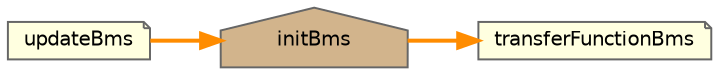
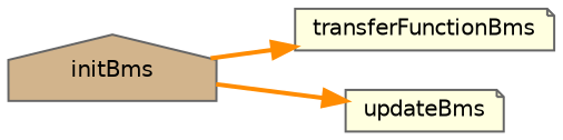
  digraph {
    rankdir=RL
    node [color=grey40 fillcolor=lightyellow fontname=Helvetica fontsize=10 shape=note style=filled]
    edge [color=darkorange dir=back fontname=Helvetica fontsize=10 labelfontname=Helvetica labelfontsize=10 style=bold]
    n1 [color=gray40 fontcolor=black height=0.2 label=transferFunctionBms width=0.4]
    n2 [fillcolor=tan height=0.2 label=initBms shape=house width=0.4]
    n3 [height=0.2 label=updateBms width=0.4]
    n1 -> n2
-   n2 -> n3
+   n3 -> n2
  }
